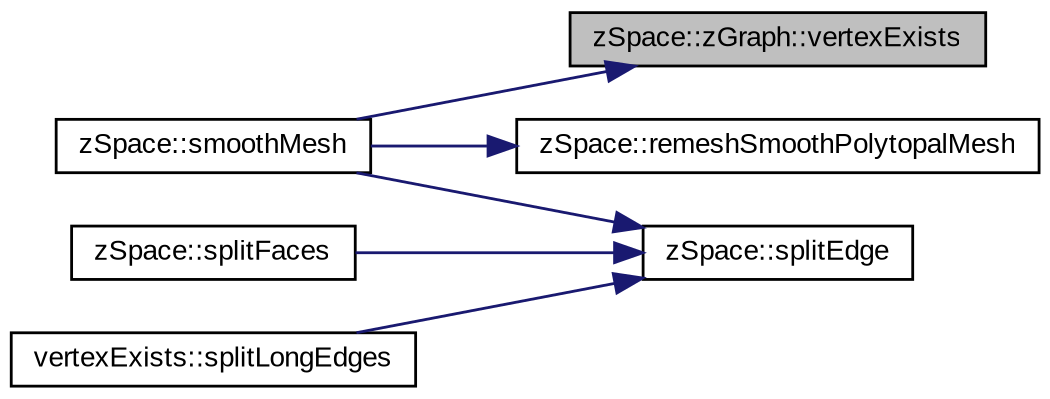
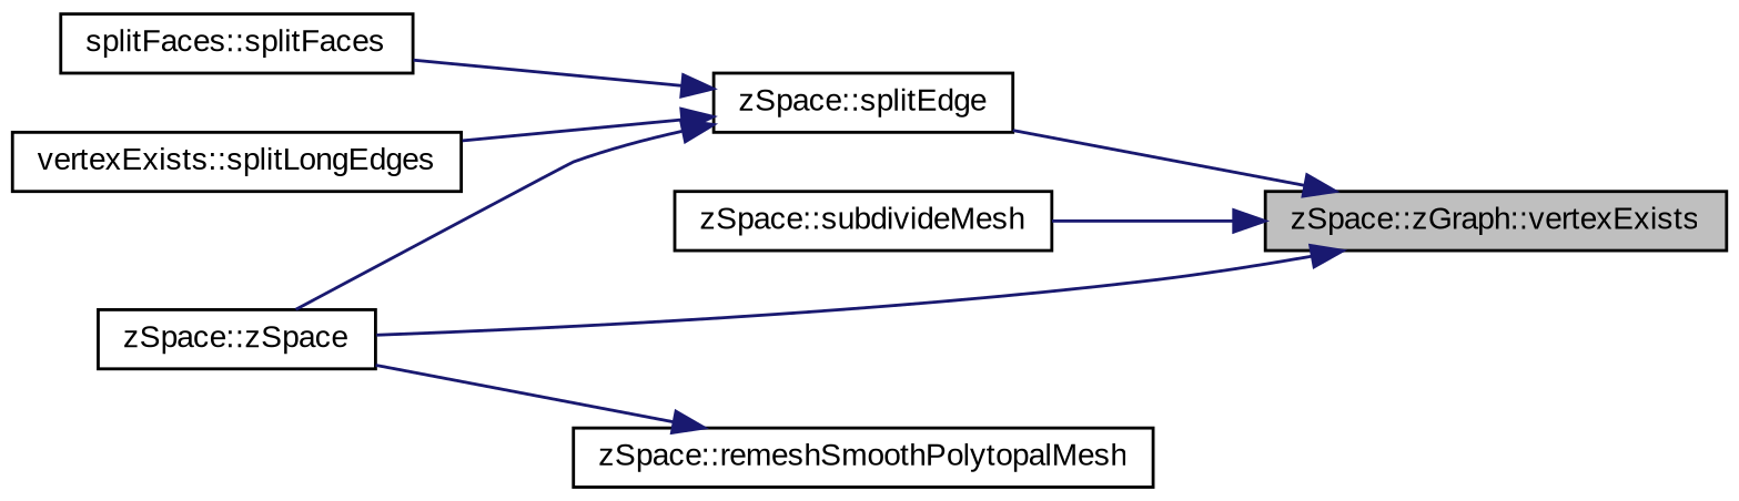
  digraph {
    fontname="Liberation Sans"
    rankdir=RL
    node [color=black fillcolor=white fontname="Liberation Sans" fontsize=10 shape=record style=filled]
    edge [color=midnightblue dir=back fontname="Liberation Sans" fontsize=10 labelfontname=Helvetica labelfontsize=10 style=solid]
    n1 [fillcolor=grey75 fontcolor=black height=0.2 label="zSpace::zGraph::vertexExists" width=0.4]
    n2 [height=0.2 label="zSpace::splitEdge" width=0.4]
-   n4 [height=0.2 label="zSpace::smoothMesh" width=0.4]
-   n5 [height=0.2 label="zSpace::splitFaces" width=0.4]
+   n3 [height=0.2 label="zSpace::subdivideMesh" width=0.4]
+   n4 [height=0.2 label="zSpace::zSpace" width=0.4]
+   n5 [height=0.2 label="splitFaces::splitFaces" width=0.4]
    n6 [height=0.2 label="vertexExists::splitLongEdges" width=0.4]
    n7 [height=0.2 label="zSpace::remeshSmoothPolytopalMesh" width=0.4]
+   n1 -> n2
+   n1 -> n3
    n1 -> n4
    n2 -> n4
    n2 -> n5
    n2 -> n6
    n7 -> n4
  }
